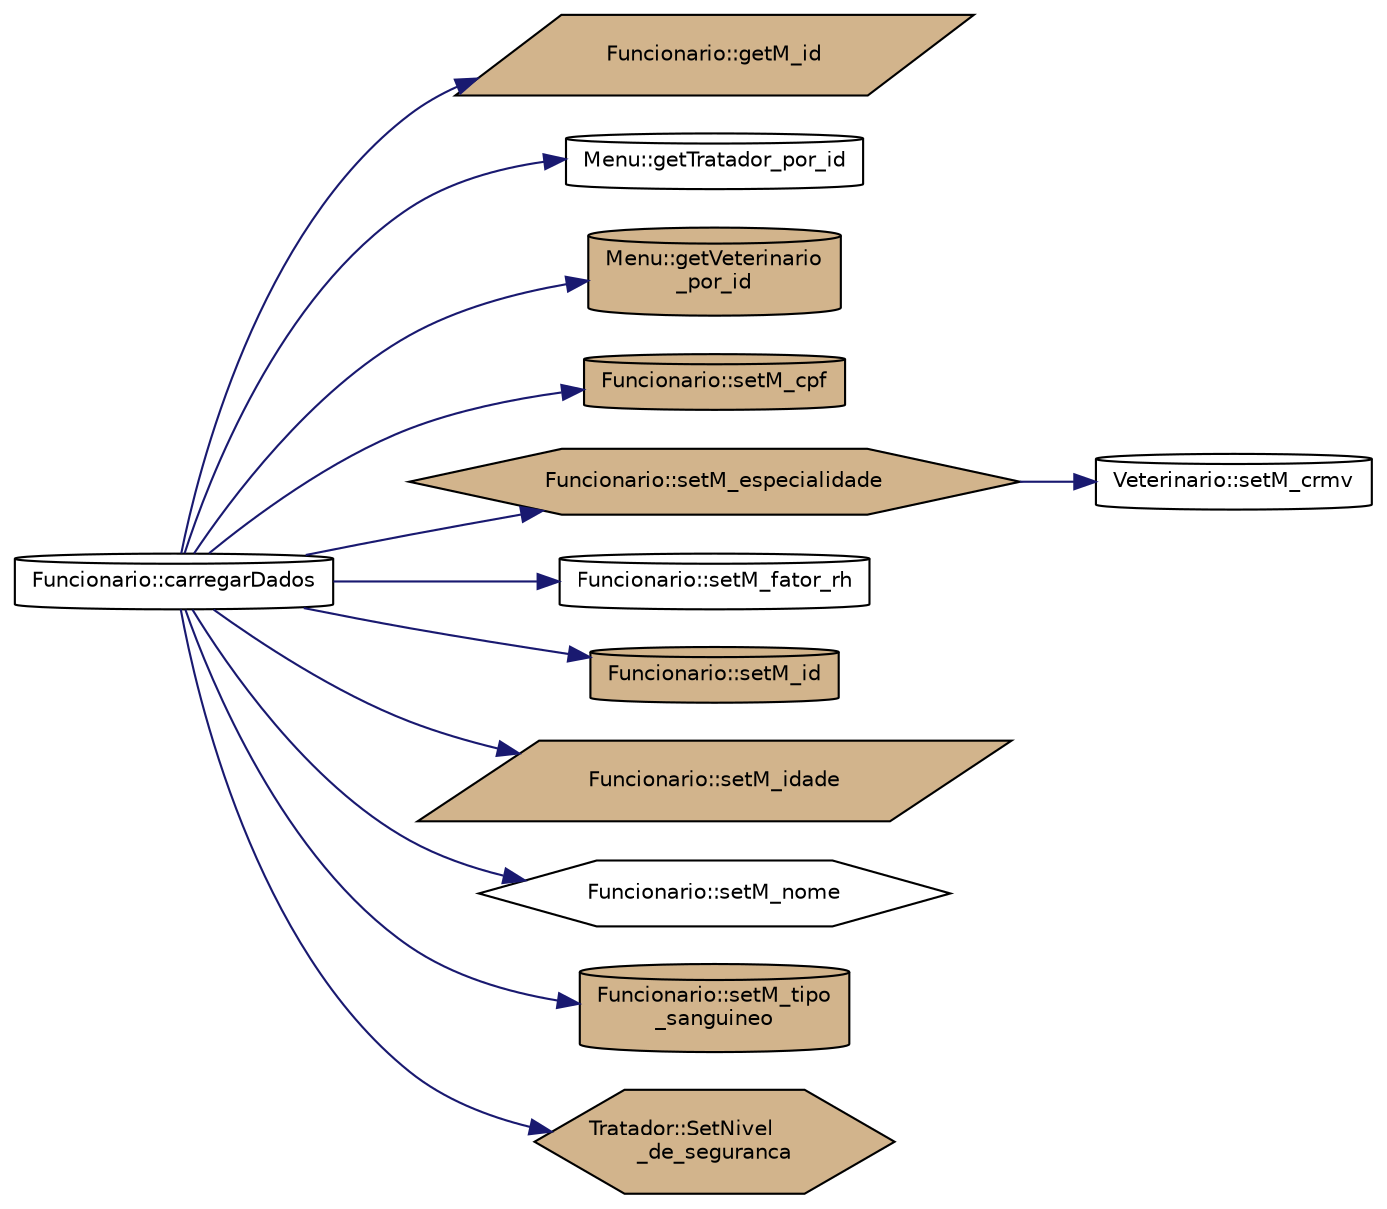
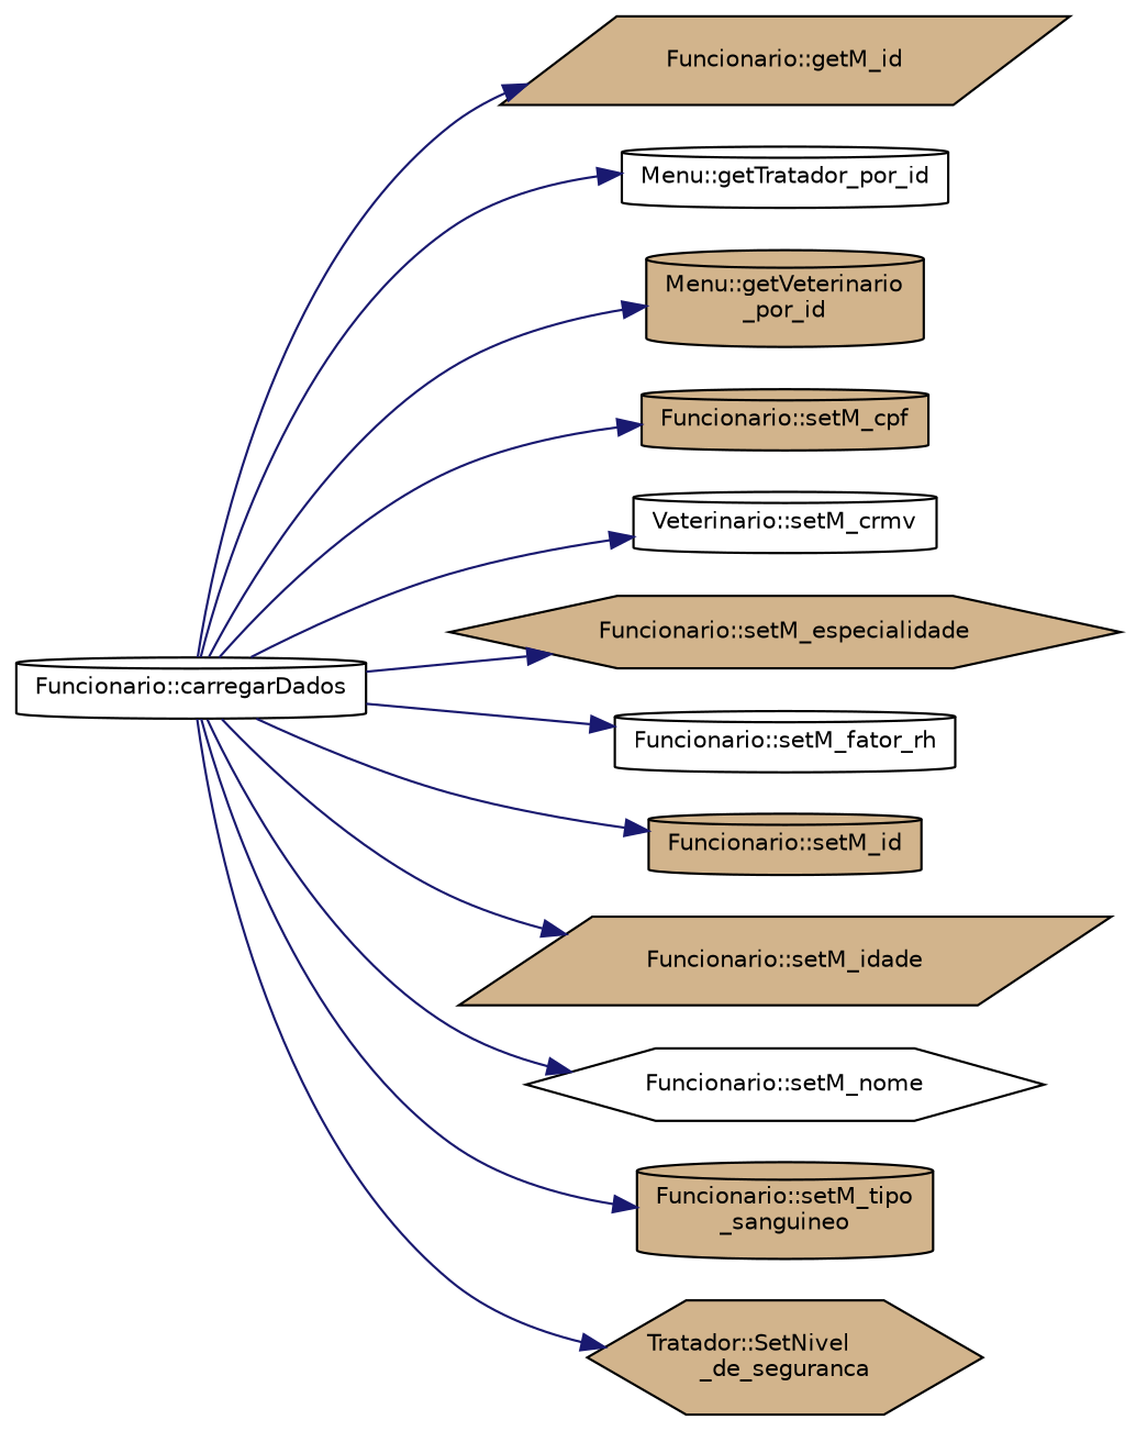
  digraph {
    rankdir=LR
    node [color=black fillcolor=tan fontname=Helvetica fontsize=10 shape=cylinder style=filled]
    edge [color=midnightblue fontname=Helvetica fontsize=10 labelfontname=Helvetica labelfontsize=10 style=solid]
    n1 [fillcolor=white fontcolor=black height=0.2 label="Funcionario::carregarDados" width=0.4]
    n2 [height=0.2 label="Funcionario::getM_id" shape=parallelogram width=0.4]
    n3 [fillcolor=white height=0.2 label="Menu::getTratador_por_id" width=0.4]
    n4 [height=0.2 label="Menu::getVeterinario\l_por_id" width=0.4]
    n5 [height=0.2 label="Funcionario::setM_cpf" width=0.4]
    n6 [fillcolor=white height=0.2 label="Veterinario::setM_crmv" width=0.4]
    n7 [height=0.2 label="Funcionario::setM_especialidade" shape=hexagon width=0.4]
    n8 [fillcolor=white height=0.2 label="Funcionario::setM_fator_rh" width=0.4]
    n9 [height=0.2 label="Funcionario::setM_id" width=0.4]
    n10 [height=0.2 label="Funcionario::setM_idade" shape=parallelogram width=0.4]
    n11 [fillcolor=white height=0.2 label="Funcionario::setM_nome" shape=hexagon width=0.4]
    n12 [height=0.2 label="Funcionario::setM_tipo\l_sanguineo" width=0.4]
    n13 [height=0.2 label="Tratador::SetNivel\l_de_seguranca" shape=hexagon width=0.4]
    n1 -> n2
    n1 -> n3
    n1 -> n4
    n1 -> n5
-   n7 -> n6
+   n1 -> n6
    n1 -> n7
    n1 -> n8
    n1 -> n9
    n1 -> n10
    n1 -> n11
    n1 -> n12
    n1 -> n13
  }
